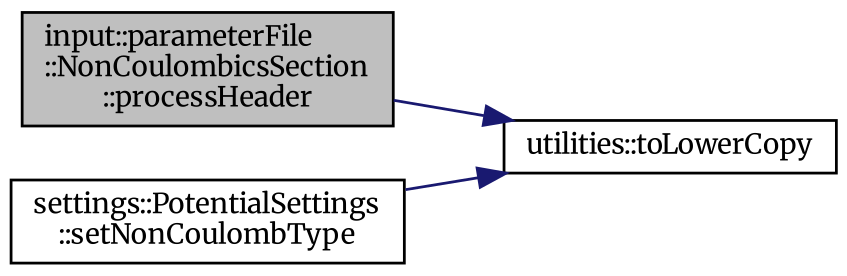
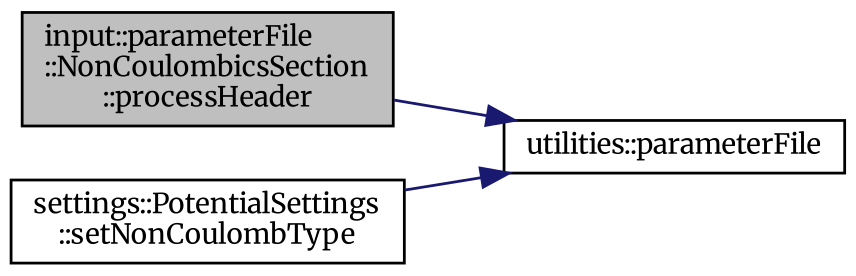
  digraph {
    fontname=Merriweather
    rankdir=LR
    node [color=black fillcolor=white fontname=Merriweather fontsize=10 shape=record style=filled]
    edge [color=midnightblue fontname=Merriweather fontsize=10 labelfontname=Helvetica labelfontsize=10 style=solid]
    n1 [fillcolor=grey75 fontcolor=black height=0.2 label="input::parameterFile\l::NonCoulombicsSection\l::processHeader" width=0.4]
-   n2 [height=0.2 label="utilities::toLowerCopy" width=0.4]
+   n2 [height=0.2 label="utilities::parameterFile" width=0.4]
    n3 [height=0.2 label="settings::PotentialSettings\l::setNonCoulombType" width=0.4]
    n1 -> n2
    n3 -> n2
  }
